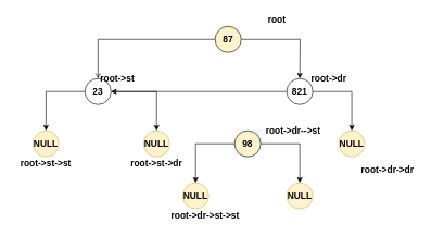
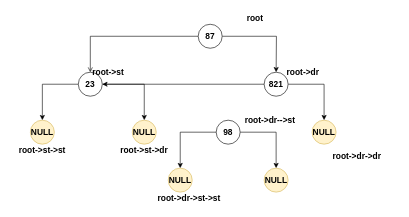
  <mxCell id="0" />
  <mxCell id="1" parent="0" />
  <mxCell id="2" style="edgeStyle=orthogonalEdgeStyle;rounded=0;orthogonalLoop=1;jettySize=auto;html=1;entryX=0.5;entryY=0;entryDx=0;entryDy=0;" parent="1" source="4" edge="1"><mxGeometry relative="1" as="geometry"><mxPoint x="460" y="120" as="targetPoint" /></mxGeometry></mxCell>
  <mxCell id="3" style="edgeStyle=orthogonalEdgeStyle;rounded=0;orthogonalLoop=1;jettySize=auto;html=1;entryX=0.5;entryY=0;entryDx=0;entryDy=0;endArrow=open;" parent="1" source="4" target="13" edge="1"><mxGeometry relative="1" as="geometry" /></mxCell>
- <mxCell id="4" value="&lt;b&gt;&lt;font style=&quot;font-size: 14px&quot;&gt;87&lt;/font&gt;&lt;/b&gt;" style="ellipse;whiteSpace=wrap;html=1;aspect=fixed;fillColor=#fff2cc;" parent="1" vertex="1"><mxGeometry x="330" y="40" width="40" height="40" as="geometry" /></mxCell>
+ <mxCell id="4" value="&lt;b&gt;&lt;font style=&quot;font-size: 14px&quot;&gt;87&lt;/font&gt;&lt;/b&gt;" style="ellipse;whiteSpace=wrap;html=1;aspect=fixed;" parent="1" vertex="1"><mxGeometry x="330" y="40" width="40" height="40" as="geometry" /></mxCell>
  <mxCell id="5" style="edgeStyle=orthogonalEdgeStyle;rounded=0;orthogonalLoop=1;jettySize=auto;html=1;" parent="1" source="7" target="13" edge="1"><mxGeometry relative="1" as="geometry" /></mxCell>
  <mxCell id="6" style="edgeStyle=orthogonalEdgeStyle;rounded=0;orthogonalLoop=1;jettySize=auto;html=1;" parent="1" source="7" target="16" edge="1"><mxGeometry relative="1" as="geometry" /></mxCell>
  <mxCell id="7" value="&lt;b&gt;&lt;font style=&quot;font-size: 14px&quot;&gt;821&lt;/font&gt;&lt;/b&gt;" style="ellipse;whiteSpace=wrap;html=1;aspect=fixed;" parent="1" vertex="1"><mxGeometry x="440" y="120" width="40" height="40" as="geometry" /></mxCell>
  <mxCell id="8" style="edgeStyle=orthogonalEdgeStyle;rounded=0;orthogonalLoop=1;jettySize=auto;html=1;entryX=0.5;entryY=0;entryDx=0;entryDy=0;" parent="1" source="10" target="17" edge="1"><mxGeometry relative="1" as="geometry" /></mxCell>
  <mxCell id="9" style="edgeStyle=orthogonalEdgeStyle;rounded=0;orthogonalLoop=1;jettySize=auto;html=1;entryX=0.5;entryY=0;entryDx=0;entryDy=0;" parent="1" source="10" target="18" edge="1"><mxGeometry relative="1" as="geometry" /></mxCell>
- <mxCell id="10" value="&lt;b&gt;&lt;font style=&quot;font-size: 14px&quot;&gt;98&lt;/font&gt;&lt;/b&gt;" style="ellipse;whiteSpace=wrap;html=1;aspect=fixed;fillColor=#fff2cc;" parent="1" vertex="1"><mxGeometry x="360" y="200" width="40" height="40" as="geometry" /></mxCell>
+ <mxCell id="10" value="&lt;b&gt;&lt;font style=&quot;font-size: 14px&quot;&gt;98&lt;/font&gt;&lt;/b&gt;" style="ellipse;whiteSpace=wrap;html=1;aspect=fixed;" parent="1" vertex="1"><mxGeometry x="360" y="200" width="40" height="40" as="geometry" /></mxCell>
  <mxCell id="11" style="edgeStyle=orthogonalEdgeStyle;rounded=0;orthogonalLoop=1;jettySize=auto;html=1;entryX=0.5;entryY=0;entryDx=0;entryDy=0;" parent="1" source="13" target="14" edge="1"><mxGeometry relative="1" as="geometry" /></mxCell>
  <mxCell id="12" style="edgeStyle=orthogonalEdgeStyle;rounded=0;orthogonalLoop=1;jettySize=auto;html=1;entryX=0.5;entryY=0;entryDx=0;entryDy=0;" parent="1" source="13" target="15" edge="1"><mxGeometry relative="1" as="geometry" /></mxCell>
  <mxCell id="13" value="&lt;b&gt;&lt;font style=&quot;font-size: 14px&quot;&gt;23&lt;/font&gt;&lt;/b&gt;" style="ellipse;whiteSpace=wrap;html=1;aspect=fixed;" parent="1" vertex="1"><mxGeometry x="130" y="120" width="40" height="40" as="geometry" /></mxCell>
  <mxCell id="14" value="&lt;b&gt;&lt;font style=&quot;font-size: 14px&quot;&gt;NULL&lt;/font&gt;&lt;/b&gt;" style="ellipse;whiteSpace=wrap;html=1;aspect=fixed;fillColor=#fff2cc;strokeColor=#d6b656;" parent="1" vertex="1"><mxGeometry x="50" y="200" width="40" height="40" as="geometry" /></mxCell>
  <mxCell id="15" value="&lt;b&gt;&lt;font style=&quot;font-size: 14px&quot;&gt;NULL&lt;/font&gt;&lt;/b&gt;" style="ellipse;whiteSpace=wrap;html=1;aspect=fixed;fillColor=#fff2cc;strokeColor=#d6b656;" parent="1" vertex="1"><mxGeometry x="220" y="200" width="40" height="40" as="geometry" /></mxCell>
  <mxCell id="16" value="&lt;b&gt;&lt;font style=&quot;font-size: 14px&quot;&gt;NULL&lt;/font&gt;&lt;/b&gt;" style="ellipse;whiteSpace=wrap;html=1;aspect=fixed;fillColor=#fff2cc;strokeColor=#d6b656;" parent="1" vertex="1"><mxGeometry x="520" y="200" width="40" height="40" as="geometry" /></mxCell>
  <mxCell id="17" value="&lt;b&gt;&lt;font style=&quot;font-size: 14px&quot;&gt;NULL&lt;/font&gt;&lt;/b&gt;" style="ellipse;whiteSpace=wrap;html=1;aspect=fixed;fillColor=#fff2cc;strokeColor=#d6b656;" parent="1" vertex="1"><mxGeometry x="280" y="280" width="40" height="40" as="geometry" /></mxCell>
  <mxCell id="18" value="&lt;b&gt;&lt;font style=&quot;font-size: 14px&quot;&gt;NULL&lt;/font&gt;&lt;/b&gt;" style="ellipse;whiteSpace=wrap;html=1;aspect=fixed;fillColor=#fff2cc;strokeColor=#d6b656;" parent="1" vertex="1"><mxGeometry x="440" y="280" width="40" height="40" as="geometry" /></mxCell>
  <mxCell id="19" value="&lt;b&gt;&lt;font style=&quot;font-size: 14px&quot;&gt;root-&amp;gt;st&lt;/font&gt;&lt;/b&gt;" style="text;html=1;strokeColor=none;fillColor=none;align=center;verticalAlign=middle;whiteSpace=wrap;rounded=0;" parent="1" vertex="1"><mxGeometry x="150" y="110" width="60" height="20" as="geometry" /></mxCell>
  <mxCell id="20" value="&lt;b&gt;&lt;font style=&quot;font-size: 14px&quot;&gt;root-&amp;gt;st-&amp;gt;st&lt;/font&gt;&lt;/b&gt;" style="text;html=1;strokeColor=none;fillColor=none;align=center;verticalAlign=middle;whiteSpace=wrap;rounded=0;" parent="1" vertex="1"><mxGeometry x="20" y="240" width="100" height="20" as="geometry" /></mxCell>
  <mxCell id="21" value="&lt;b&gt;&lt;font style=&quot;font-size: 14px&quot;&gt;root-&amp;gt;st-&amp;gt;dr&lt;/font&gt;&lt;/b&gt;" style="text;html=1;strokeColor=none;fillColor=none;align=center;verticalAlign=middle;whiteSpace=wrap;rounded=0;" parent="1" vertex="1"><mxGeometry x="190" y="240" width="100" height="20" as="geometry" /></mxCell>
  <mxCell id="22" value="&lt;b&gt;&lt;font style=&quot;font-size: 14px&quot;&gt;root&lt;/font&gt;&lt;/b&gt;" style="text;html=1;strokeColor=none;fillColor=none;align=center;verticalAlign=middle;whiteSpace=wrap;rounded=0;" parent="1" vertex="1"><mxGeometry x="405" y="20" width="40" height="20" as="geometry" /></mxCell>
  <mxCell id="23" value="&lt;b&gt;&lt;font style=&quot;font-size: 14px&quot;&gt;root-&amp;gt;dr&lt;/font&gt;&lt;/b&gt;" style="text;html=1;strokeColor=none;fillColor=none;align=center;verticalAlign=middle;whiteSpace=wrap;rounded=0;" parent="1" vertex="1"><mxGeometry x="470" y="110" width="70" height="20" as="geometry" /></mxCell>
  <mxCell id="24" value="&lt;b&gt;&lt;font style=&quot;font-size: 14px&quot;&gt;root-&amp;gt;dr-&amp;gt;dr&lt;/font&gt;&lt;/b&gt;" style="text;html=1;strokeColor=none;fillColor=none;align=center;verticalAlign=middle;whiteSpace=wrap;rounded=0;" parent="1" vertex="1"><mxGeometry x="530" y="250" width="130" height="20" as="geometry" /></mxCell>
  <mxCell id="25" value="&lt;b&gt;&lt;font style=&quot;font-size: 14px&quot;&gt;root-&amp;gt;dr--&amp;gt;st&lt;/font&gt;&lt;/b&gt;" style="text;html=1;strokeColor=none;fillColor=none;align=center;verticalAlign=middle;whiteSpace=wrap;rounded=0;" parent="1" vertex="1"><mxGeometry x="390" y="190" width="120" height="20" as="geometry" /></mxCell>
  <mxCell id="26" value="&lt;b&gt;&lt;font style=&quot;font-size: 14px&quot;&gt;root-&amp;gt;dr-&amp;gt;st-&amp;gt;st&lt;/font&gt;&lt;/b&gt;" style="text;html=1;strokeColor=none;fillColor=none;align=center;verticalAlign=middle;whiteSpace=wrap;rounded=0;" parent="1" vertex="1"><mxGeometry x="240" y="320" width="150" height="20" as="geometry" /></mxCell>
